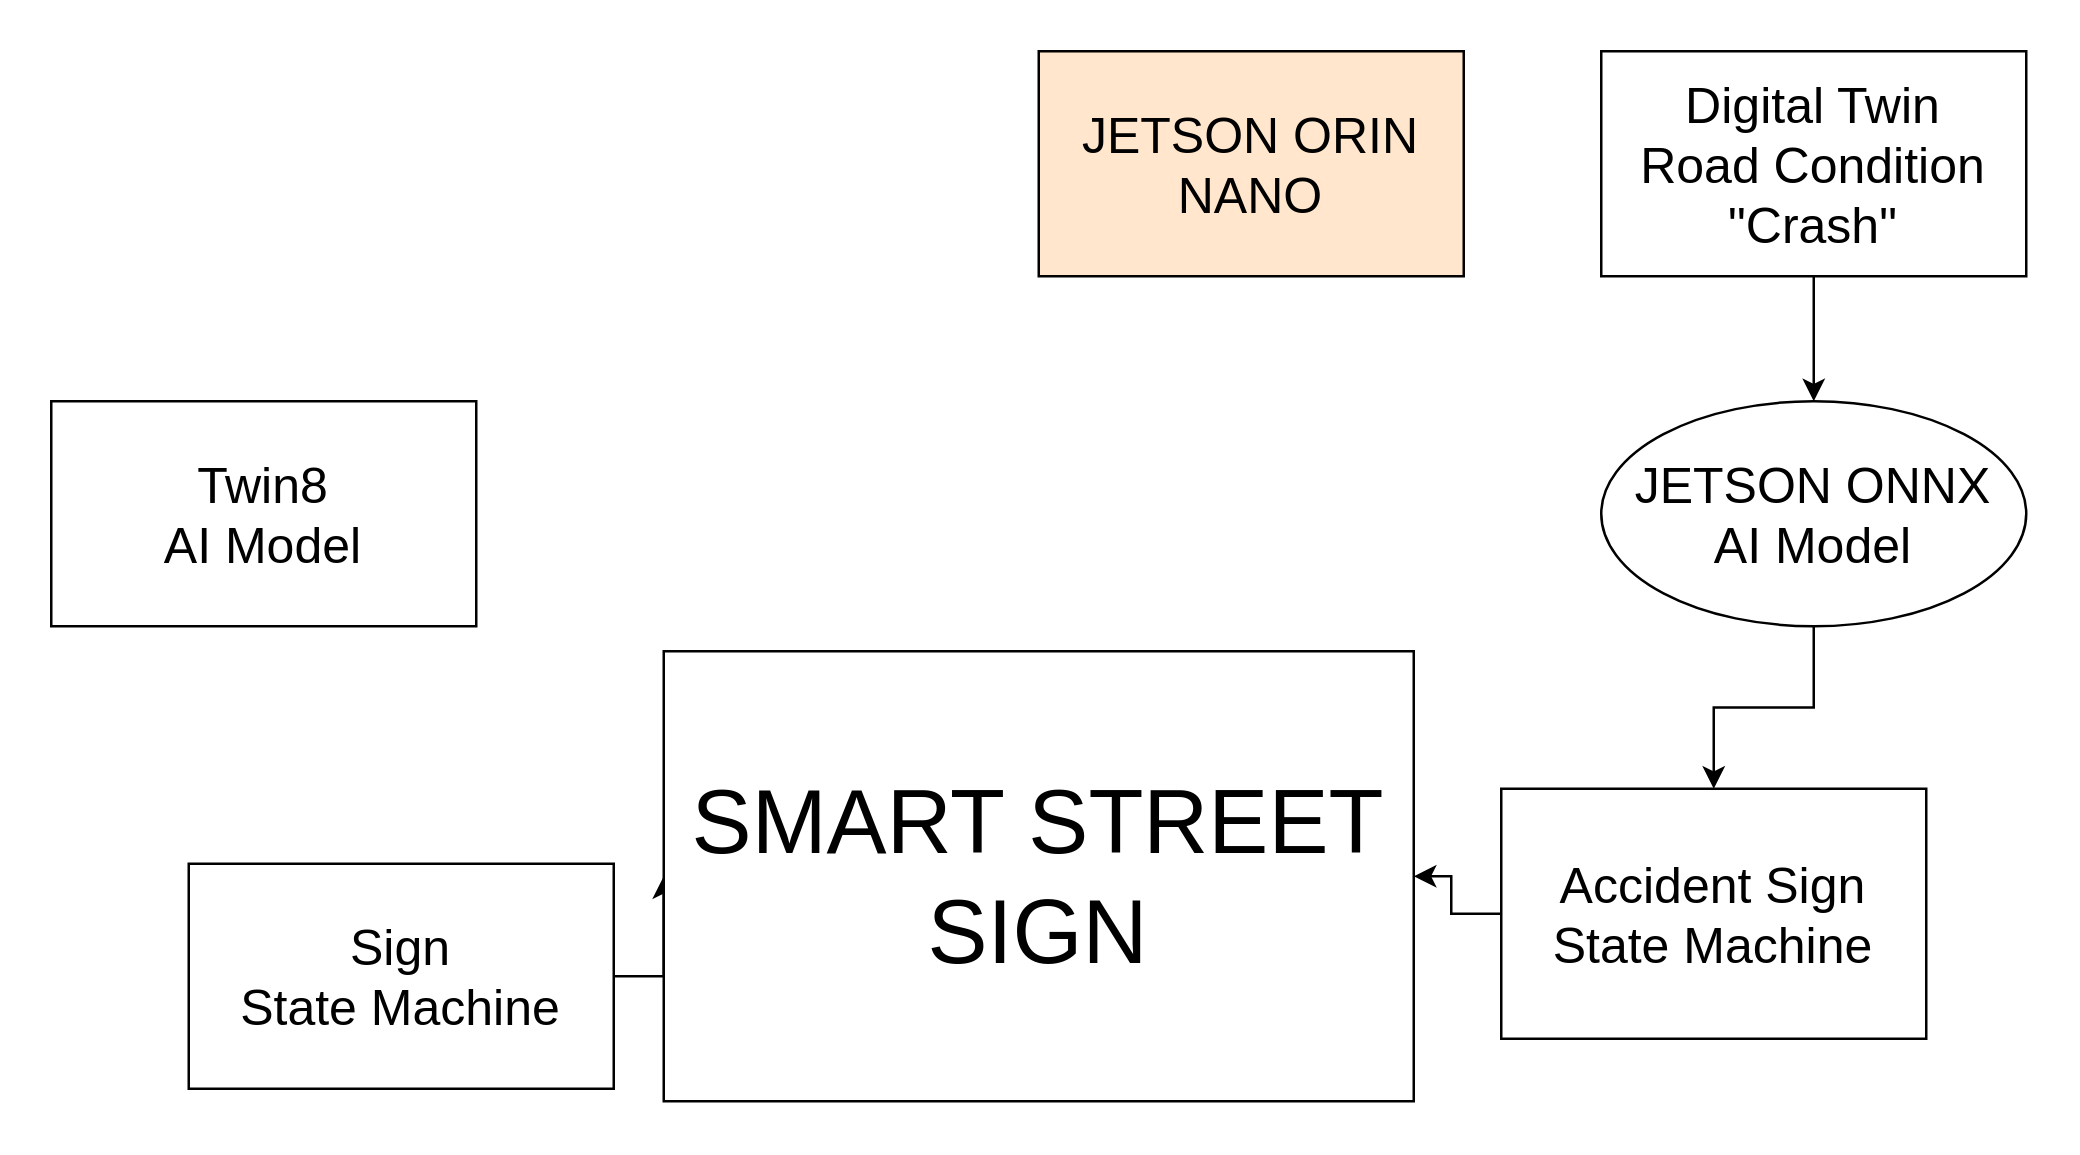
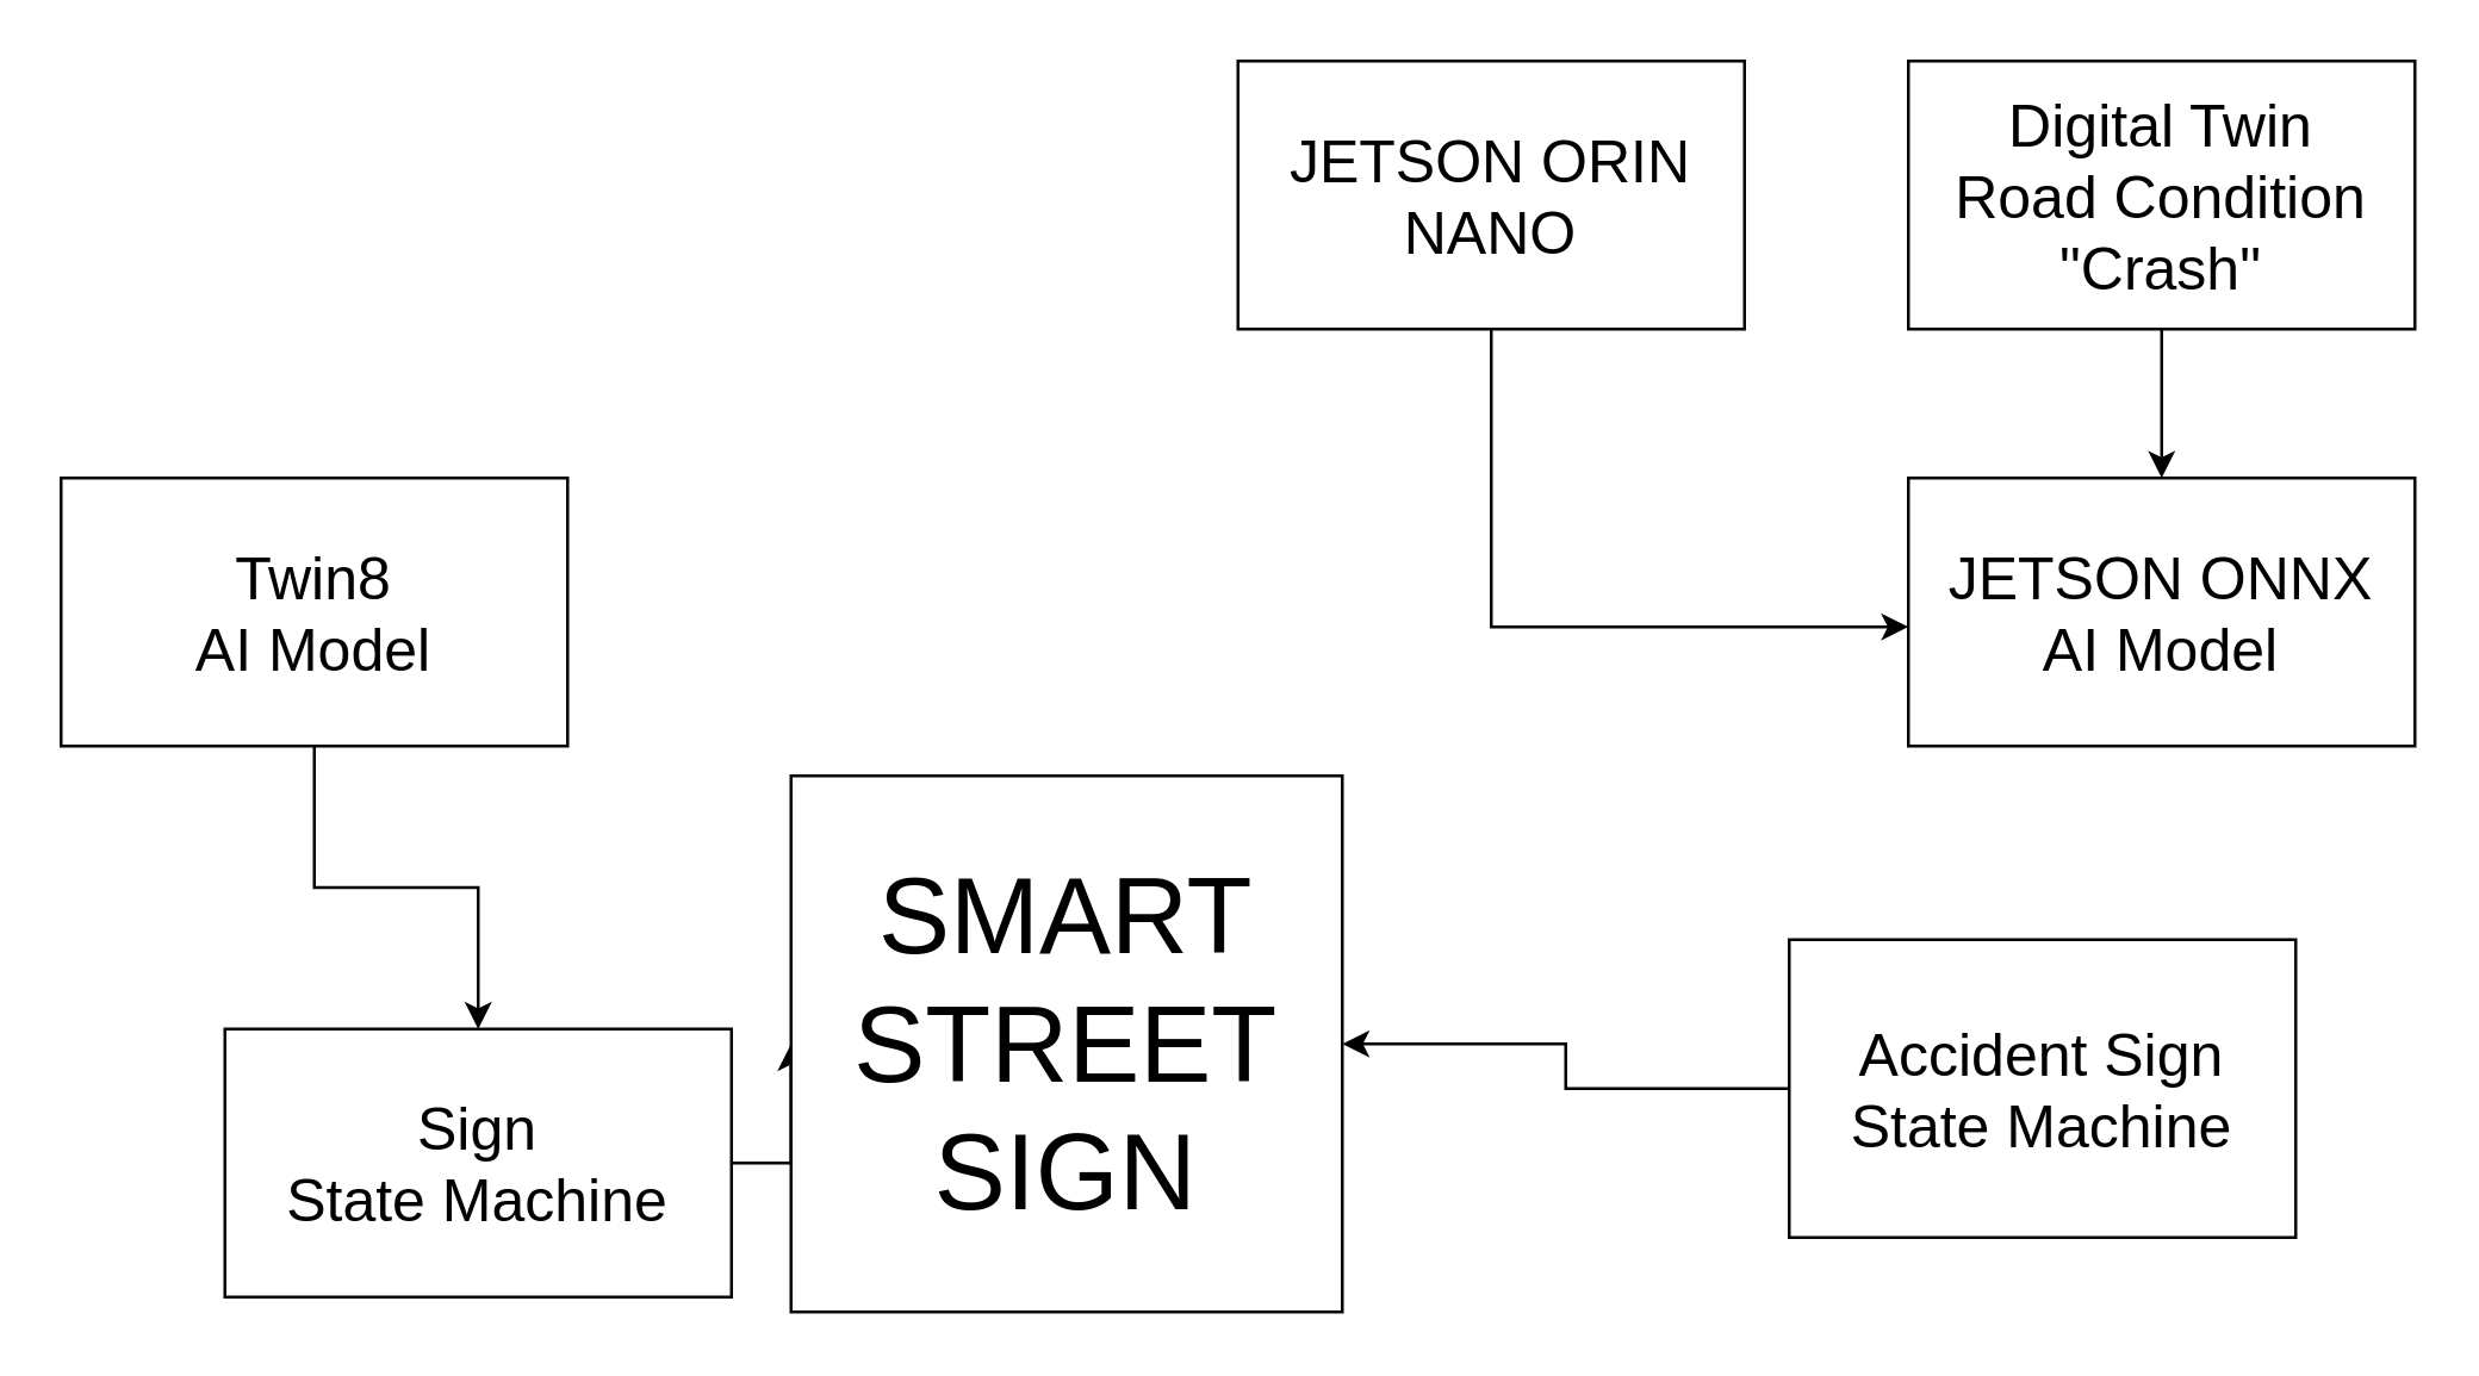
  <mxCell id="0" />
  <mxCell id="1" parent="0" />
  <mxCell id="2" style="edgeStyle=orthogonalEdgeStyle;rounded=0;orthogonalLoop=1;jettySize=auto;html=1;" edge="1" parent="1" source="3" target="4"><mxGeometry relative="1" as="geometry" /></mxCell>
  <mxCell id="3" value="&lt;font style=&quot;font-size: 20px;&quot;&gt;Sign&lt;/font&gt;&lt;div&gt;&lt;font style=&quot;font-size: 20px;&quot;&gt;State Machine&lt;/font&gt;&lt;/div&gt;" style="rounded=0;whiteSpace=wrap;html=1;" vertex="1" parent="1"><mxGeometry x="75" y="345" width="170" height="90" as="geometry" /></mxCell>
- <mxCell id="4" value="&lt;font style=&quot;font-size: 36px;&quot;&gt;SMART STREET SIGN&lt;/font&gt;" style="rounded=0;whiteSpace=wrap;html=1;" vertex="1" parent="1"><mxGeometry x="265" y="260" width="300" height="180" as="geometry" /></mxCell>
+ <mxCell id="4" value="&lt;font style=&quot;font-size: 36px;&quot;&gt;SMART STREET SIGN&lt;/font&gt;" style="rounded=0;whiteSpace=wrap;html=1;" vertex="1" parent="1"><mxGeometry x="265" y="260" width="185" height="180" as="geometry" /></mxCell>
  <mxCell id="5" style="edgeStyle=orthogonalEdgeStyle;rounded=0;orthogonalLoop=1;jettySize=auto;html=1;" edge="1" parent="1" source="6" target="4"><mxGeometry relative="1" as="geometry" /></mxCell>
  <mxCell id="6" value="&lt;font style=&quot;font-size: 20px;&quot;&gt;Accident Sign State Machine&lt;/font&gt;" style="rounded=0;whiteSpace=wrap;html=1;" vertex="1" parent="1"><mxGeometry x="600" y="315" width="170" height="100" as="geometry" /></mxCell>
+ <mxCell id="7" style="edgeStyle=orthogonalEdgeStyle;rounded=0;orthogonalLoop=1;jettySize=auto;html=1;" edge="1" parent="1" source="8" target="3"><mxGeometry relative="1" as="geometry" /></mxCell>
  <mxCell id="8" value="&lt;span style=&quot;font-size: 20px;&quot;&gt;Twin8&lt;br&gt;AI Model&lt;/span&gt;" style="rounded=0;whiteSpace=wrap;html=1;" vertex="1" parent="1"><mxGeometry x="20" y="160" width="170" height="90" as="geometry" /></mxCell>
- <mxCell id="9" style="edgeStyle=orthogonalEdgeStyle;rounded=0;orthogonalLoop=1;jettySize=auto;html=1;" edge="1" parent="1" source="10" target="6"><mxGeometry relative="1" as="geometry" /></mxCell>
- <mxCell id="10" value="&lt;span style=&quot;font-size: 20px;&quot;&gt;JETSON ONNX&lt;br&gt;AI Model&lt;/span&gt;" style="ellipse;whiteSpace=wrap;html=1;" vertex="1" parent="1"><mxGeometry x="640" y="160" width="170" height="90" as="geometry" /></mxCell>
- <mxCell id="12" value="&lt;span style=&quot;font-size: 20px;&quot;&gt;JETSON ORIN NANO&lt;/span&gt;" style="rounded=0;whiteSpace=wrap;html=1;fillColor=#ffe6cc;" vertex="1" parent="1"><mxGeometry x="415" y="20" width="170" height="90" as="geometry" /></mxCell>
+ <mxCell id="10" value="&lt;span style=&quot;font-size: 20px;&quot;&gt;JETSON ONNX&lt;br&gt;AI Model&lt;/span&gt;" style="rounded=0;whiteSpace=wrap;html=1;" vertex="1" parent="1"><mxGeometry x="640" y="160" width="170" height="90" as="geometry" /></mxCell>
+ <mxCell id="11" style="edgeStyle=orthogonalEdgeStyle;rounded=0;orthogonalLoop=1;jettySize=auto;html=1;" edge="1" parent="1" source="12" target="10"><mxGeometry relative="1" as="geometry"><Array as="points"><mxPoint x="500" y="210" /></Array></mxGeometry></mxCell>
+ <mxCell id="12" value="&lt;span style=&quot;font-size: 20px;&quot;&gt;JETSON ORIN NANO&lt;/span&gt;" style="rounded=0;whiteSpace=wrap;html=1;" vertex="1" parent="1"><mxGeometry x="415" y="20" width="170" height="90" as="geometry" /></mxCell>
  <mxCell id="13" style="edgeStyle=orthogonalEdgeStyle;rounded=0;orthogonalLoop=1;jettySize=auto;html=1;" edge="1" parent="1" source="14" target="10"><mxGeometry relative="1" as="geometry" /></mxCell>
  <mxCell id="14" value="&lt;span style=&quot;font-size: 20px;&quot;&gt;Digital Twin&lt;br&gt;Road Condition&lt;br&gt;&quot;Crash&quot;&lt;/span&gt;" style="rounded=0;whiteSpace=wrap;html=1;" vertex="1" parent="1"><mxGeometry x="640" y="20" width="170" height="90" as="geometry" /></mxCell>
